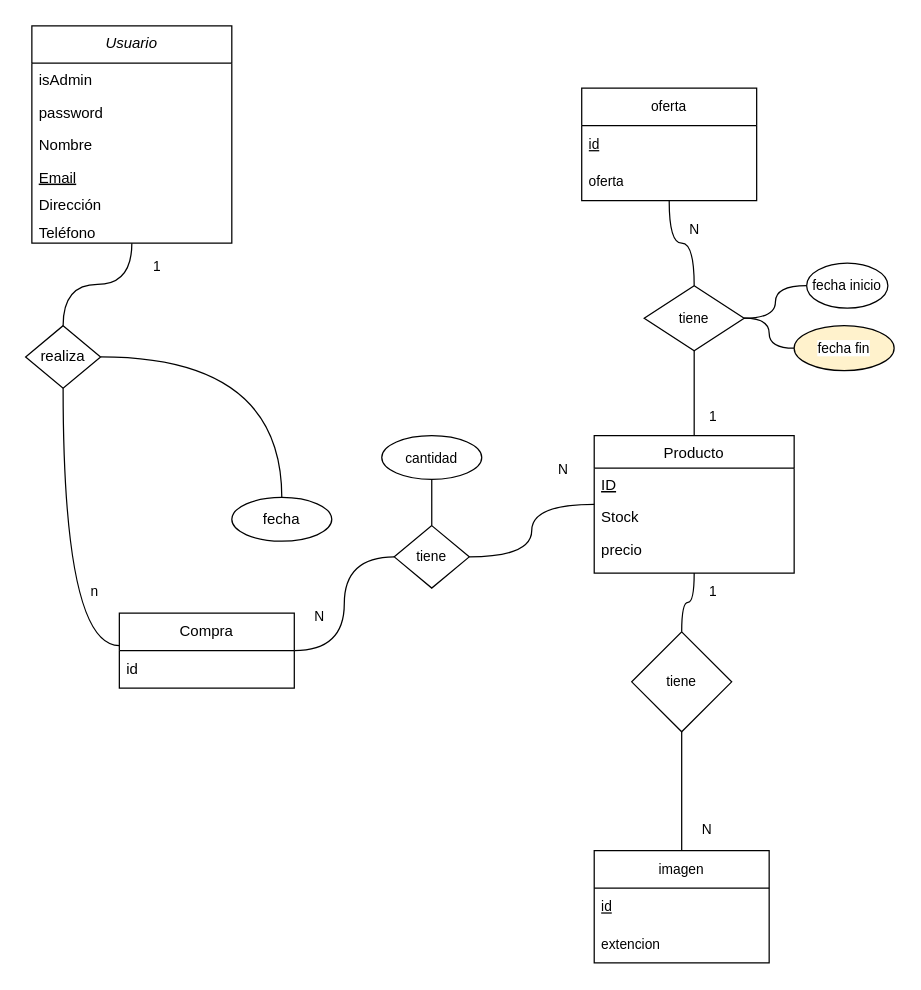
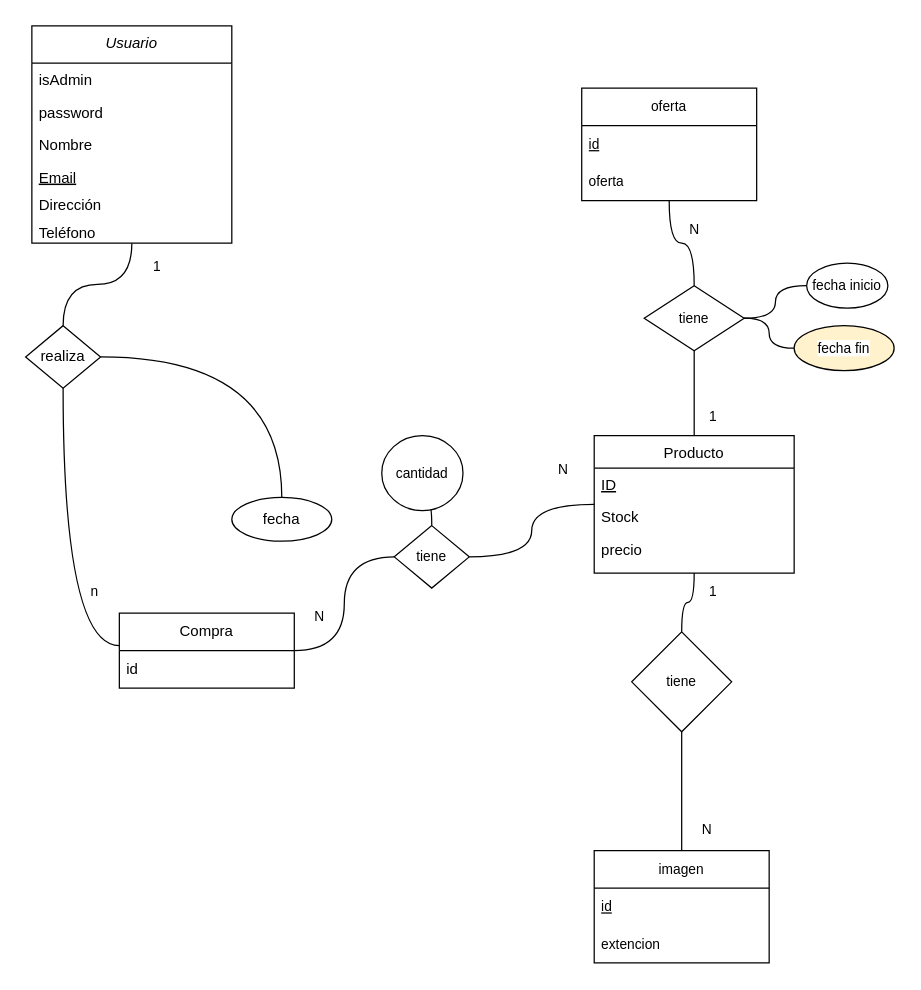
  <mxCell id="0" />
  <mxCell id="1" parent="0" />
  <mxCell id="2" style="edgeStyle=orthogonalEdgeStyle;shape=connector;curved=1;rounded=0;orthogonalLoop=1;jettySize=auto;html=1;strokeColor=default;align=center;verticalAlign=middle;fontFamily=Helvetica;fontSize=11;fontColor=default;labelBackgroundColor=default;endArrow=none;endFill=0;" edge="1" parent="1" source="3" target="17"><mxGeometry relative="1" as="geometry" /></mxCell>
  <mxCell id="3" value="Usuario" style="swimlane;fontStyle=2;align=center;verticalAlign=top;childLayout=stackLayout;horizontal=1;startSize=30;horizontalStack=0;resizeParent=1;resizeLast=0;collapsible=1;marginBottom=0;rounded=0;shadow=0;strokeWidth=1;" parent="1" vertex="1"><mxGeometry x="25" y="20" width="160" height="174" as="geometry"><mxRectangle x="100" y="80" width="160" height="26" as="alternateBounds" /></mxGeometry></mxCell>
  <mxCell id="4" value="isAdmin" style="text;align=left;verticalAlign=top;spacingLeft=4;spacingRight=4;overflow=hidden;rotatable=0;points=[[0,0.5],[1,0.5]];portConstraint=eastwest;rounded=0;shadow=0;html=0;" vertex="1" parent="3"><mxGeometry y="30" width="160" height="26" as="geometry" /></mxCell>
  <mxCell id="5" value="password" style="text;align=left;verticalAlign=top;spacingLeft=4;spacingRight=4;overflow=hidden;rotatable=0;points=[[0,0.5],[1,0.5]];portConstraint=eastwest;rounded=0;shadow=0;html=0;" vertex="1" parent="3"><mxGeometry y="56" width="160" height="26" as="geometry" /></mxCell>
  <mxCell id="6" value="Nombre" style="text;align=left;verticalAlign=top;spacingLeft=4;spacingRight=4;overflow=hidden;rotatable=0;points=[[0,0.5],[1,0.5]];portConstraint=eastwest;rounded=0;shadow=0;html=0;" parent="3" vertex="1"><mxGeometry y="82" width="160" height="26" as="geometry" /></mxCell>
  <mxCell id="7" value="Email" style="text;align=left;verticalAlign=top;spacingLeft=4;spacingRight=4;overflow=hidden;rotatable=0;points=[[0,0.5],[1,0.5]];portConstraint=eastwest;rounded=0;shadow=0;html=0;fontStyle=4" parent="3" vertex="1"><mxGeometry y="108" width="160" height="22" as="geometry" /></mxCell>
  <mxCell id="8" value="Dirección" style="text;align=left;verticalAlign=top;spacingLeft=4;spacingRight=4;overflow=hidden;rotatable=0;points=[[0,0.5],[1,0.5]];portConstraint=eastwest;rounded=0;shadow=0;html=0;" parent="3" vertex="1"><mxGeometry y="130" width="160" height="22" as="geometry" /></mxCell>
  <mxCell id="9" value="Teléfono" style="text;align=left;verticalAlign=top;spacingLeft=4;spacingRight=4;overflow=hidden;rotatable=0;points=[[0,0.5],[1,0.5]];portConstraint=eastwest;rounded=0;shadow=0;html=0;" parent="3" vertex="1"><mxGeometry y="152" width="160" height="22" as="geometry" /></mxCell>
  <mxCell id="10" style="edgeStyle=orthogonalEdgeStyle;shape=connector;curved=1;rounded=0;orthogonalLoop=1;jettySize=auto;html=1;entryX=0.5;entryY=1;entryDx=0;entryDy=0;strokeColor=default;align=center;verticalAlign=middle;fontFamily=Helvetica;fontSize=11;fontColor=default;labelBackgroundColor=default;endArrow=none;endFill=0;" edge="1" parent="1" source="12" target="37"><mxGeometry relative="1" as="geometry" /></mxCell>
  <mxCell id="11" style="edgeStyle=orthogonalEdgeStyle;shape=connector;curved=1;rounded=0;orthogonalLoop=1;jettySize=auto;html=1;strokeColor=default;align=center;verticalAlign=middle;fontFamily=Helvetica;fontSize=11;fontColor=default;labelBackgroundColor=default;endArrow=none;endFill=0;" edge="1" parent="1" source="12" target="46"><mxGeometry relative="1" as="geometry" /></mxCell>
  <mxCell id="12" value="Producto" style="swimlane;fontStyle=0;align=center;verticalAlign=top;childLayout=stackLayout;horizontal=1;startSize=26;horizontalStack=0;resizeParent=1;resizeLast=0;collapsible=1;marginBottom=0;rounded=0;shadow=0;strokeWidth=1;" parent="1" vertex="1"><mxGeometry x="475" y="348" width="160" height="110" as="geometry"><mxRectangle x="550" y="140" width="160" height="26" as="alternateBounds" /></mxGeometry></mxCell>
  <mxCell id="13" value="ID" style="text;align=left;verticalAlign=top;spacingLeft=4;spacingRight=4;overflow=hidden;rotatable=0;points=[[0,0.5],[1,0.5]];portConstraint=eastwest;fontStyle=4" parent="12" vertex="1"><mxGeometry y="26" width="160" height="26" as="geometry" /></mxCell>
  <mxCell id="14" value="Stock" style="text;align=left;verticalAlign=top;spacingLeft=4;spacingRight=4;overflow=hidden;rotatable=0;points=[[0,0.5],[1,0.5]];portConstraint=eastwest;rounded=0;shadow=0;html=0;" parent="12" vertex="1"><mxGeometry y="52" width="160" height="26" as="geometry" /></mxCell>
  <mxCell id="15" value="precio" style="text;align=left;verticalAlign=top;spacingLeft=4;spacingRight=4;overflow=hidden;rotatable=0;points=[[0,0.5],[1,0.5]];portConstraint=eastwest;rounded=0;shadow=0;html=0;" parent="12" vertex="1"><mxGeometry y="78" width="160" height="26" as="geometry" /></mxCell>
  <mxCell id="16" value="" style="edgeStyle=orthogonalEdgeStyle;shape=connector;curved=1;rounded=0;orthogonalLoop=1;jettySize=auto;html=1;strokeColor=default;align=center;verticalAlign=middle;fontFamily=Helvetica;fontSize=11;fontColor=default;labelBackgroundColor=default;endArrow=none;endFill=0;" edge="1" parent="1" source="17" target="30"><mxGeometry relative="1" as="geometry" /></mxCell>
  <mxCell id="17" value="realiza" style="rhombus;whiteSpace=wrap;html=1;" parent="1" vertex="1"><mxGeometry x="20" y="260" width="60" height="50" as="geometry" /></mxCell>
  <mxCell id="18" style="edgeStyle=orthogonalEdgeStyle;shape=connector;curved=1;rounded=0;orthogonalLoop=1;jettySize=auto;html=1;entryX=0;entryY=0.5;entryDx=0;entryDy=0;strokeColor=default;align=center;verticalAlign=middle;fontFamily=Helvetica;fontSize=11;fontColor=default;labelBackgroundColor=default;endArrow=none;endFill=0;" edge="1" parent="1" source="19" target="26"><mxGeometry relative="1" as="geometry" /></mxCell>
  <mxCell id="19" value="Compra" style="swimlane;fontStyle=0;childLayout=stackLayout;horizontal=1;startSize=30;horizontalStack=0;resizeParent=1;resizeParentMax=0;resizeLast=0;collapsible=1;marginBottom=0;whiteSpace=wrap;html=1;" vertex="1" parent="1"><mxGeometry x="95" y="490" width="140" height="60" as="geometry" /></mxCell>
  <mxCell id="20" value="id" style="text;strokeColor=none;fillColor=none;align=left;verticalAlign=middle;spacingLeft=4;spacingRight=4;overflow=hidden;points=[[0,0.5],[1,0.5]];portConstraint=eastwest;rotatable=0;whiteSpace=wrap;html=1;" vertex="1" parent="19"><mxGeometry y="30" width="140" height="30" as="geometry" /></mxCell>
  <mxCell id="21" style="edgeStyle=orthogonalEdgeStyle;rounded=0;orthogonalLoop=1;jettySize=auto;html=1;entryX=0;entryY=-0.133;entryDx=0;entryDy=0;entryPerimeter=0;endArrow=none;endFill=0;curved=1;" edge="1" parent="1" source="17" target="20"><mxGeometry relative="1" as="geometry" /></mxCell>
  <mxCell id="22" value="1" style="text;html=1;align=center;verticalAlign=middle;resizable=0;points=[];autosize=1;strokeColor=none;fillColor=none;fontFamily=Helvetica;fontSize=11;fontColor=default;labelBackgroundColor=default;" vertex="1" parent="1"><mxGeometry x="110" y="198" width="30" height="30" as="geometry" /></mxCell>
  <mxCell id="23" value="n" style="text;html=1;align=center;verticalAlign=middle;resizable=0;points=[];autosize=1;strokeColor=none;fillColor=none;fontFamily=Helvetica;fontSize=11;fontColor=default;labelBackgroundColor=default;" vertex="1" parent="1"><mxGeometry x="60" y="458" width="30" height="30" as="geometry" /></mxCell>
  <mxCell id="24" style="edgeStyle=orthogonalEdgeStyle;shape=connector;curved=1;rounded=0;orthogonalLoop=1;jettySize=auto;html=1;strokeColor=default;align=center;verticalAlign=middle;fontFamily=Helvetica;fontSize=11;fontColor=default;labelBackgroundColor=default;endArrow=none;endFill=0;" edge="1" parent="1" source="26" target="12"><mxGeometry relative="1" as="geometry" /></mxCell>
  <mxCell id="25" value="" style="edgeStyle=orthogonalEdgeStyle;shape=connector;curved=1;rounded=0;orthogonalLoop=1;jettySize=auto;html=1;strokeColor=default;align=center;verticalAlign=middle;fontFamily=Helvetica;fontSize=11;fontColor=default;labelBackgroundColor=default;endArrow=none;endFill=0;" edge="1" parent="1" source="26" target="29"><mxGeometry relative="1" as="geometry" /></mxCell>
  <mxCell id="26" value="tiene" style="rhombus;whiteSpace=wrap;html=1;fontFamily=Helvetica;fontSize=11;fontColor=default;labelBackgroundColor=default;" vertex="1" parent="1"><mxGeometry x="315" y="420" width="60" height="50" as="geometry" /></mxCell>
  <mxCell id="27" value="N" style="text;html=1;align=center;verticalAlign=middle;resizable=0;points=[];autosize=1;strokeColor=none;fillColor=none;fontFamily=Helvetica;fontSize=11;fontColor=default;labelBackgroundColor=default;" vertex="1" parent="1"><mxGeometry x="240" y="478" width="30" height="30" as="geometry" /></mxCell>
  <mxCell id="28" value="N" style="text;html=1;align=center;verticalAlign=middle;resizable=0;points=[];autosize=1;strokeColor=none;fillColor=none;fontFamily=Helvetica;fontSize=11;fontColor=default;labelBackgroundColor=default;" vertex="1" parent="1"><mxGeometry x="435" y="360" width="30" height="30" as="geometry" /></mxCell>
- <mxCell id="29" value="cantidad" style="ellipse;whiteSpace=wrap;html=1;fontSize=11;labelBackgroundColor=default;" vertex="1" parent="1"><mxGeometry x="305" y="348" width="80" height="35" as="geometry" /></mxCell>
+ <mxCell id="29" value="cantidad" style="ellipse;whiteSpace=wrap;html=1;fontSize=11;labelBackgroundColor=default;" vertex="1" parent="1"><mxGeometry x="305" y="348" width="65" height="60" as="geometry" /></mxCell>
  <mxCell id="30" value="fecha" style="ellipse;whiteSpace=wrap;html=1;" vertex="1" parent="1"><mxGeometry x="185" y="397.5" width="80" height="35" as="geometry" /></mxCell>
  <mxCell id="31" style="edgeStyle=orthogonalEdgeStyle;shape=connector;curved=1;rounded=0;orthogonalLoop=1;jettySize=auto;html=1;entryX=0.5;entryY=0;entryDx=0;entryDy=0;strokeColor=default;align=center;verticalAlign=middle;fontFamily=Helvetica;fontSize=11;fontColor=default;labelBackgroundColor=default;endArrow=none;endFill=0;" edge="1" parent="1" source="32" target="37"><mxGeometry relative="1" as="geometry" /></mxCell>
  <mxCell id="32" value="oferta" style="swimlane;fontStyle=0;childLayout=stackLayout;horizontal=1;startSize=30;horizontalStack=0;resizeParent=1;resizeParentMax=0;resizeLast=0;collapsible=1;marginBottom=0;whiteSpace=wrap;html=1;fontFamily=Helvetica;fontSize=11;fontColor=default;labelBackgroundColor=default;" vertex="1" parent="1"><mxGeometry x="465" y="70" width="140" height="90" as="geometry" /></mxCell>
  <mxCell id="33" value="id" style="text;strokeColor=none;fillColor=none;align=left;verticalAlign=middle;spacingLeft=4;spacingRight=4;overflow=hidden;points=[[0,0.5],[1,0.5]];portConstraint=eastwest;rotatable=0;whiteSpace=wrap;html=1;fontFamily=Helvetica;fontSize=11;fontColor=default;labelBackgroundColor=default;fontStyle=4" vertex="1" parent="32"><mxGeometry y="30" width="140" height="30" as="geometry" /></mxCell>
  <mxCell id="34" value="oferta" style="text;strokeColor=none;fillColor=none;align=left;verticalAlign=middle;spacingLeft=4;spacingRight=4;overflow=hidden;points=[[0,0.5],[1,0.5]];portConstraint=eastwest;rotatable=0;whiteSpace=wrap;html=1;fontFamily=Helvetica;fontSize=11;fontColor=default;labelBackgroundColor=default;" vertex="1" parent="32"><mxGeometry y="60" width="140" height="30" as="geometry" /></mxCell>
  <mxCell id="35" value="" style="edgeStyle=orthogonalEdgeStyle;shape=connector;curved=1;rounded=0;orthogonalLoop=1;jettySize=auto;html=1;strokeColor=default;align=center;verticalAlign=middle;fontFamily=Helvetica;fontSize=11;fontColor=default;labelBackgroundColor=default;endArrow=none;endFill=0;" edge="1" parent="1" source="37" target="40"><mxGeometry relative="1" as="geometry" /></mxCell>
  <mxCell id="36" style="edgeStyle=orthogonalEdgeStyle;shape=connector;curved=1;rounded=0;orthogonalLoop=1;jettySize=auto;html=1;strokeColor=default;align=center;verticalAlign=middle;fontFamily=Helvetica;fontSize=11;fontColor=default;labelBackgroundColor=default;endArrow=none;endFill=0;" edge="1" parent="1" source="37" target="41"><mxGeometry relative="1" as="geometry" /></mxCell>
  <mxCell id="37" value="tiene" style="rhombus;whiteSpace=wrap;html=1;fontFamily=Helvetica;fontSize=11;fontColor=default;labelBackgroundColor=default;" vertex="1" parent="1"><mxGeometry x="515" y="228" width="80" height="52" as="geometry" /></mxCell>
  <mxCell id="38" value="N" style="text;html=1;align=center;verticalAlign=middle;resizable=0;points=[];autosize=1;strokeColor=none;fillColor=none;fontFamily=Helvetica;fontSize=11;fontColor=default;labelBackgroundColor=default;" vertex="1" parent="1"><mxGeometry x="540" y="168" width="30" height="30" as="geometry" /></mxCell>
  <mxCell id="39" value="1" style="text;html=1;align=center;verticalAlign=middle;resizable=0;points=[];autosize=1;strokeColor=none;fillColor=none;fontFamily=Helvetica;fontSize=11;fontColor=default;labelBackgroundColor=default;" vertex="1" parent="1"><mxGeometry x="555" y="318" width="30" height="30" as="geometry" /></mxCell>
  <mxCell id="40" value="fecha inicio" style="ellipse;whiteSpace=wrap;html=1;fontSize=11;labelBackgroundColor=default;" vertex="1" parent="1"><mxGeometry x="645" y="210" width="65" height="36" as="geometry" /></mxCell>
  <mxCell id="41" value="fecha fin" style="ellipse;whiteSpace=wrap;html=1;fontSize=11;labelBackgroundColor=default;fillColor=#fff2cc;" vertex="1" parent="1"><mxGeometry x="635" y="260" width="80" height="36" as="geometry" /></mxCell>
  <mxCell id="42" style="edgeStyle=orthogonalEdgeStyle;shape=connector;curved=1;rounded=0;orthogonalLoop=1;jettySize=auto;html=1;strokeColor=default;align=center;verticalAlign=middle;fontFamily=Helvetica;fontSize=11;fontColor=default;labelBackgroundColor=default;endArrow=none;endFill=0;" edge="1" parent="1" source="43" target="46"><mxGeometry relative="1" as="geometry" /></mxCell>
  <mxCell id="43" value="imagen" style="swimlane;fontStyle=0;childLayout=stackLayout;horizontal=1;startSize=30;horizontalStack=0;resizeParent=1;resizeParentMax=0;resizeLast=0;collapsible=1;marginBottom=0;whiteSpace=wrap;html=1;fontFamily=Helvetica;fontSize=11;fontColor=default;labelBackgroundColor=default;" vertex="1" parent="1"><mxGeometry x="475" y="680" width="140" height="90" as="geometry" /></mxCell>
  <mxCell id="44" value="id" style="text;strokeColor=none;fillColor=none;align=left;verticalAlign=middle;spacingLeft=4;spacingRight=4;overflow=hidden;points=[[0,0.5],[1,0.5]];portConstraint=eastwest;rotatable=0;whiteSpace=wrap;html=1;fontFamily=Helvetica;fontSize=11;fontColor=default;labelBackgroundColor=default;fontStyle=4" vertex="1" parent="43"><mxGeometry y="30" width="140" height="30" as="geometry" /></mxCell>
  <mxCell id="45" value="extencion" style="text;strokeColor=none;fillColor=none;align=left;verticalAlign=middle;spacingLeft=4;spacingRight=4;overflow=hidden;points=[[0,0.5],[1,0.5]];portConstraint=eastwest;rotatable=0;whiteSpace=wrap;html=1;fontFamily=Helvetica;fontSize=11;fontColor=default;labelBackgroundColor=default;" vertex="1" parent="43"><mxGeometry y="60" width="140" height="30" as="geometry" /></mxCell>
  <mxCell id="46" value="tiene" style="rhombus;whiteSpace=wrap;html=1;fontFamily=Helvetica;fontSize=11;fontColor=default;labelBackgroundColor=default;" vertex="1" parent="1"><mxGeometry x="505" y="505" width="80" height="80" as="geometry" /></mxCell>
  <mxCell id="47" value="1" style="text;html=1;align=center;verticalAlign=middle;resizable=0;points=[];autosize=1;strokeColor=none;fillColor=none;fontFamily=Helvetica;fontSize=11;fontColor=default;labelBackgroundColor=default;" vertex="1" parent="1"><mxGeometry x="555" y="458" width="30" height="30" as="geometry" /></mxCell>
  <mxCell id="48" value="N" style="text;html=1;align=center;verticalAlign=middle;resizable=0;points=[];autosize=1;strokeColor=none;fillColor=none;fontFamily=Helvetica;fontSize=11;fontColor=default;labelBackgroundColor=default;" vertex="1" parent="1"><mxGeometry x="550" y="648" width="30" height="30" as="geometry" /></mxCell>
